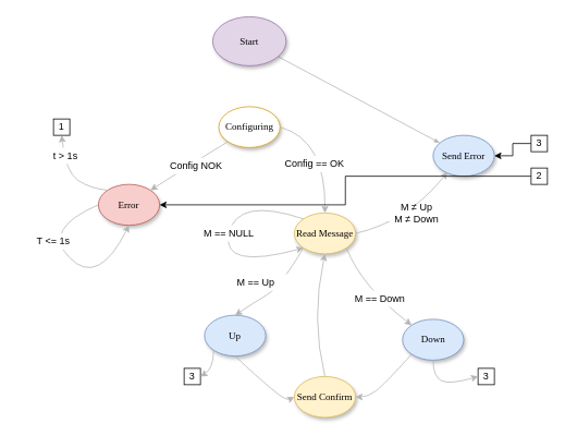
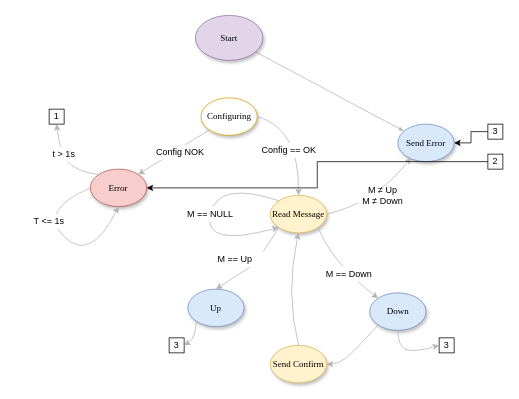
  <mxCell id="0" />
  <mxCell id="1" parent="0" />
  <mxCell id="2" style="edgeStyle=none;rounded=1;html=1;labelBackgroundColor=none;startArrow=none;startFill=0;startSize=5;endArrow=classicThin;endFill=1;endSize=5;jettySize=auto;orthogonalLoop=1;strokeColor=#B3B3B3;strokeWidth=1;fontFamily=Verdana;fontSize=12;" parent="1" source="3" target="12" edge="1"><mxGeometry relative="1" as="geometry" /></mxCell>
  <mxCell id="3" value="Start" style="ellipse;whiteSpace=wrap;html=1;rounded=0;shadow=1;comic=0;labelBackgroundColor=none;strokeWidth=1;fontFamily=Verdana;fontSize=12;align=center;fillColor=#e1d5e7;strokeColor=#9673a6;" parent="1" vertex="1"><mxGeometry x="260" y="20" width="90" height="60" as="geometry" /></mxCell>
  <mxCell id="4" value="&lt;span&gt;Configuring&lt;/span&gt;" style="ellipse;whiteSpace=wrap;html=1;rounded=0;shadow=1;comic=0;labelBackgroundColor=none;strokeWidth=1;fontFamily=Verdana;fontSize=12;align=center;fillColor=#ffffff;strokeColor=#d79b00;" parent="1" vertex="1"><mxGeometry x="267.5" y="130" width="75" height="50" as="geometry" /></mxCell>
  <mxCell id="5" value="&lt;span&gt;Down&lt;/span&gt;" style="ellipse;whiteSpace=wrap;html=1;rounded=0;shadow=1;comic=0;labelBackgroundColor=none;strokeWidth=1;fontFamily=Verdana;fontSize=12;align=center;fillColor=#dae8fc;strokeColor=#6c8ebf;" parent="1" vertex="1"><mxGeometry x="492.5" y="390" width="75" height="50" as="geometry" /></mxCell>
  <mxCell id="6" value="Read Message" style="ellipse;whiteSpace=wrap;html=1;rounded=0;shadow=1;comic=0;labelBackgroundColor=none;strokeWidth=1;fontFamily=Verdana;fontSize=12;align=center;fillColor=#fff2cc;strokeColor=#d6b656;" parent="1" vertex="1"><mxGeometry x="360" y="260" width="75" height="50" as="geometry" /></mxCell>
  <mxCell id="7" value="&lt;span&gt;Up&lt;/span&gt;" style="ellipse;whiteSpace=wrap;html=1;rounded=0;shadow=1;comic=0;labelBackgroundColor=none;strokeWidth=1;fontFamily=Verdana;fontSize=12;align=center;fillColor=#dae8fc;strokeColor=#6c8ebf;" parent="1" vertex="1"><mxGeometry x="250" y="385" width="75" height="50" as="geometry" /></mxCell>
  <mxCell id="8" value="Send Confirm" style="ellipse;whiteSpace=wrap;html=1;rounded=0;shadow=1;comic=0;labelBackgroundColor=none;strokeWidth=1;fontFamily=Verdana;fontSize=12;align=center;fillColor=#fff2cc;strokeColor=#d6b656;" parent="1" vertex="1"><mxGeometry x="360" y="460" width="75" height="50" as="geometry" /></mxCell>
  <mxCell id="9" value="Error" style="ellipse;whiteSpace=wrap;html=1;rounded=0;shadow=1;comic=0;labelBackgroundColor=none;strokeWidth=1;fontFamily=Verdana;fontSize=12;align=center;fillColor=#f8cecc;strokeColor=#b85450;" parent="1" vertex="1"><mxGeometry x="120" y="225" width="75" height="50" as="geometry" /></mxCell>
  <mxCell id="10" value="" style="curved=1;endArrow=classic;html=1;exitX=1;exitY=0.5;exitDx=0;exitDy=0;entryX=0.5;entryY=0;entryDx=0;entryDy=0;strokeColor=#B3B3B3;" edge="1" parent="1" source="4" target="6"><mxGeometry width="50" height="50" relative="1" as="geometry"><mxPoint x="372.5" y="155" as="sourcePoint" /><mxPoint x="422.5" y="105" as="targetPoint" /><Array as="points"><mxPoint x="398" y="170" /></Array></mxGeometry></mxCell>
  <mxCell id="11" value="Config == OK" style="text;html=1;strokeColor=none;fillColor=#ffffff;align=center;verticalAlign=middle;whiteSpace=wrap;rounded=0;" vertex="1" parent="1"><mxGeometry x="340" y="190" width="90" height="20" as="geometry" /></mxCell>
  <mxCell id="12" value="&lt;span&gt;Send Error&lt;/span&gt;" style="ellipse;whiteSpace=wrap;html=1;rounded=0;shadow=1;comic=0;labelBackgroundColor=none;strokeWidth=1;fontFamily=Verdana;fontSize=12;align=center;fillColor=#dae8fc;strokeColor=#6c8ebf;" vertex="1" parent="1"><mxGeometry x="530" y="165" width="75" height="50" as="geometry" /></mxCell>
  <mxCell id="13" value="" style="curved=1;endArrow=classic;html=1;strokeColor=#B3B3B3;exitX=1;exitY=0.5;exitDx=0;exitDy=0;" edge="1" parent="1" source="6"><mxGeometry width="50" height="50" relative="1" as="geometry"><mxPoint x="497.5" y="260" as="sourcePoint" /><mxPoint x="547.5" y="210" as="targetPoint" /><Array as="points"><mxPoint x="500" y="270" /></Array></mxGeometry></mxCell>
  <mxCell id="14" value="M&amp;nbsp;&lt;span style=&quot;text-align: left ; white-space: nowrap&quot;&gt;≠ Up&lt;br&gt;&lt;/span&gt;M&amp;nbsp;&lt;span style=&quot;text-align: left ; white-space: nowrap&quot;&gt;≠ Down&lt;/span&gt;" style="text;html=1;strokeColor=none;fillColor=#ffffff;align=center;verticalAlign=middle;whiteSpace=wrap;rounded=0;" vertex="1" parent="1"><mxGeometry x="465" y="250" width="90" height="20" as="geometry" /></mxCell>
  <mxCell id="15" value="" style="curved=1;endArrow=classic;html=1;strokeColor=#B3B3B3;exitX=0.5;exitY=0;exitDx=0;exitDy=0;entryX=0.5;entryY=1;entryDx=0;entryDy=0;" edge="1" parent="1" source="8" target="6"><mxGeometry width="50" height="50" relative="1" as="geometry"><mxPoint x="380" y="440" as="sourcePoint" /><mxPoint x="430" y="390" as="targetPoint" /><Array as="points"><mxPoint x="380" y="390" /></Array></mxGeometry></mxCell>
  <mxCell id="16" value="" style="curved=1;endArrow=classic;html=1;strokeColor=#B3B3B3;exitX=0;exitY=1;exitDx=0;exitDy=0;entryX=1;entryY=0.5;entryDx=0;entryDy=0;" edge="1" parent="1" source="5" target="8"><mxGeometry width="50" height="50" relative="1" as="geometry"><mxPoint x="450" y="540" as="sourcePoint" /><mxPoint x="500" y="490" as="targetPoint" /><Array as="points"><mxPoint x="470" y="470" /><mxPoint x="450" y="485" /></Array></mxGeometry></mxCell>
- <mxCell id="17" value="" style="curved=1;endArrow=classic;html=1;strokeColor=#B3B3B3;exitX=0.5;exitY=1;exitDx=0;exitDy=0;entryX=0;entryY=0.5;entryDx=0;entryDy=0;" edge="1" parent="1" source="7" target="8"><mxGeometry width="50" height="50" relative="1" as="geometry"><mxPoint x="310" y="510" as="sourcePoint" /><mxPoint x="360" y="460" as="targetPoint" /><Array as="points"><mxPoint x="314" y="460" /><mxPoint x="350" y="490" /></Array></mxGeometry></mxCell>
  <mxCell id="18" value="" style="curved=1;endArrow=classic;html=1;strokeColor=#B3B3B3;exitX=0;exitY=1;exitDx=0;exitDy=0;entryX=0.5;entryY=0;entryDx=0;entryDy=0;" edge="1" parent="1" source="6" target="7"><mxGeometry width="50" height="50" relative="1" as="geometry"><mxPoint x="292.5" y="370" as="sourcePoint" /><mxPoint x="342.5" y="320" as="targetPoint" /><Array as="points"><mxPoint x="343" y="350" /><mxPoint x="310" y="370" /></Array></mxGeometry></mxCell>
  <mxCell id="19" value="" style="curved=1;endArrow=classic;html=1;strokeColor=#B3B3B3;exitX=1;exitY=1;exitDx=0;exitDy=0;entryX=0;entryY=0;entryDx=0;entryDy=0;" edge="1" parent="1" source="6" target="5"><mxGeometry width="50" height="50" relative="1" as="geometry"><mxPoint x="442.5" y="400" as="sourcePoint" /><mxPoint x="492.5" y="350" as="targetPoint" /><Array as="points"><mxPoint x="442.5" y="350" /></Array></mxGeometry></mxCell>
  <mxCell id="20" value="M ==&lt;span style=&quot;text-align: left ; white-space: nowrap&quot;&gt;&amp;nbsp;Down&lt;/span&gt;" style="text;html=1;strokeColor=none;fillColor=#ffffff;align=center;verticalAlign=middle;whiteSpace=wrap;rounded=0;" vertex="1" parent="1"><mxGeometry x="420" y="355" width="90" height="20" as="geometry" /></mxCell>
  <mxCell id="21" value="M ==&lt;span style=&quot;text-align: left ; white-space: nowrap&quot;&gt;&amp;nbsp;Up&lt;/span&gt;" style="text;html=1;strokeColor=none;fillColor=#ffffff;align=center;verticalAlign=middle;whiteSpace=wrap;rounded=0;" vertex="1" parent="1"><mxGeometry x="267.5" y="335" width="90" height="20" as="geometry" /></mxCell>
  <mxCell id="22" value="" style="curved=1;endArrow=classic;html=1;strokeColor=#B3B3B3;exitX=0;exitY=0;exitDx=0;exitDy=0;entryX=0;entryY=1;entryDx=0;entryDy=0;" edge="1" parent="1" source="6" target="6"><mxGeometry width="50" height="50" relative="1" as="geometry"><mxPoint x="280" y="310" as="sourcePoint" /><mxPoint x="330" y="260" as="targetPoint" /><Array as="points"><mxPoint x="290" y="240" /><mxPoint x="270" y="330" /></Array></mxGeometry></mxCell>
  <mxCell id="23" value="M ==&lt;span style=&quot;text-align: left ; white-space: nowrap&quot;&gt;&amp;nbsp;NULL&lt;/span&gt;" style="text;html=1;strokeColor=none;fillColor=#ffffff;align=center;verticalAlign=middle;whiteSpace=wrap;rounded=0;" vertex="1" parent="1"><mxGeometry x="235" y="275" width="90" height="20" as="geometry" /></mxCell>
  <mxCell id="24" value="" style="curved=1;endArrow=classic;html=1;strokeColor=#B3B3B3;entryX=1;entryY=0;entryDx=0;entryDy=0;exitX=0;exitY=1;exitDx=0;exitDy=0;" edge="1" parent="1" source="4" target="9"><mxGeometry width="50" height="50" relative="1" as="geometry"><mxPoint x="210" y="230" as="sourcePoint" /><mxPoint x="260" y="180" as="targetPoint" /><Array as="points"><mxPoint x="250" y="190" /></Array></mxGeometry></mxCell>
  <mxCell id="25" value="Config NOK" style="text;html=1;strokeColor=none;fillColor=#ffffff;align=center;verticalAlign=middle;whiteSpace=wrap;rounded=0;" vertex="1" parent="1"><mxGeometry x="195" y="192.5" width="90" height="20" as="geometry" /></mxCell>
  <mxCell id="26" value="" style="curved=1;endArrow=classic;html=1;strokeColor=#B3B3B3;entryX=0.5;entryY=1;entryDx=0;entryDy=0;exitX=0;exitY=0.5;exitDx=0;exitDy=0;" edge="1" parent="1" source="9" target="9"><mxGeometry width="50" height="50" relative="1" as="geometry"><mxPoint x="80" y="360" as="sourcePoint" /><mxPoint x="130" y="310" as="targetPoint" /><Array as="points"><mxPoint x="50" y="280" /><mxPoint x="120" y="350" /></Array></mxGeometry></mxCell>
  <mxCell id="27" value="T &amp;lt;= 1s" style="text;html=1;strokeColor=none;fillColor=#ffffff;align=center;verticalAlign=middle;whiteSpace=wrap;rounded=0;" vertex="1" parent="1"><mxGeometry x="20" y="285" width="90" height="20" as="geometry" /></mxCell>
  <mxCell id="28" style="edgeStyle=orthogonalEdgeStyle;rounded=0;orthogonalLoop=1;jettySize=auto;html=1;strokeColor=#000000;" edge="1" parent="1" source="29" target="9"><mxGeometry relative="1" as="geometry" /></mxCell>
  <mxCell id="29" value="2" style="text;html=1;align=center;verticalAlign=middle;whiteSpace=wrap;rounded=0;fillColor=#ffffff;strokeColor=#000000;" vertex="1" parent="1"><mxGeometry x="650" y="205" width="20" height="20" as="geometry" /></mxCell>
  <mxCell id="30" style="edgeStyle=orthogonalEdgeStyle;rounded=0;orthogonalLoop=1;jettySize=auto;html=1;entryX=1;entryY=0.5;entryDx=0;entryDy=0;strokeColor=#000000;" edge="1" parent="1" source="31" target="12"><mxGeometry relative="1" as="geometry" /></mxCell>
  <mxCell id="31" value="3" style="text;html=1;align=center;verticalAlign=middle;whiteSpace=wrap;rounded=0;fillColor=#ffffff;strokeColor=#000000;" vertex="1" parent="1"><mxGeometry x="650" y="165" width="20" height="20" as="geometry" /></mxCell>
  <mxCell id="32" value="1" style="text;html=1;align=center;verticalAlign=middle;whiteSpace=wrap;rounded=0;fillColor=#ffffff;strokeColor=#000000;" vertex="1" parent="1"><mxGeometry x="65" y="145" width="20" height="20" as="geometry" /></mxCell>
  <mxCell id="33" value="" style="curved=1;endArrow=classic;html=1;strokeColor=#B3B3B3;exitX=0;exitY=0;exitDx=0;exitDy=0;entryX=0.5;entryY=1;entryDx=0;entryDy=0;" edge="1" parent="1" source="9" target="32"><mxGeometry width="50" height="50" relative="1" as="geometry"><mxPoint x="-5" y="242.5" as="sourcePoint" /><mxPoint x="45" y="192.5" as="targetPoint" /><Array as="points"><mxPoint x="110" y="230" /><mxPoint x="80" y="210" /></Array></mxGeometry></mxCell>
- <mxCell id="34" value="t &amp;gt; 1s" style="text;html=1;strokeColor=none;fillColor=#ffffff;align=center;verticalAlign=middle;whiteSpace=wrap;rounded=0;" vertex="1" parent="1"><mxGeometry x="35" y="180" width="90" height="20" as="geometry" /></mxCell>
+ <mxCell id="34" value="t &amp;gt; 1s" style="text;html=1;strokeColor=none;fillColor=#ffffff;align=center;verticalAlign=middle;whiteSpace=wrap;rounded=0;" vertex="1" parent="1"><mxGeometry x="40" y="195" width="90" height="20" as="geometry" /></mxCell>
  <mxCell id="35" value="3" style="text;html=1;align=center;verticalAlign=middle;whiteSpace=wrap;rounded=0;fillColor=#ffffff;strokeColor=#000000;" vertex="1" parent="1"><mxGeometry x="585" y="450" width="20" height="20" as="geometry" /></mxCell>
  <mxCell id="36" value="3" style="text;html=1;align=center;verticalAlign=middle;whiteSpace=wrap;rounded=0;fillColor=#ffffff;strokeColor=#000000;" vertex="1" parent="1"><mxGeometry x="225" y="450" width="20" height="20" as="geometry" /></mxCell>
  <mxCell id="37" value="" style="curved=1;endArrow=classic;html=1;strokeColor=#B3B3B3;exitX=0;exitY=1;exitDx=0;exitDy=0;entryX=1;entryY=0.5;entryDx=0;entryDy=0;" edge="1" parent="1" source="7" target="36"><mxGeometry width="50" height="50" relative="1" as="geometry"><mxPoint x="245" y="550" as="sourcePoint" /><mxPoint x="295" y="500" as="targetPoint" /><Array as="points"><mxPoint x="261" y="450" /></Array></mxGeometry></mxCell>
  <mxCell id="38" value="" style="curved=1;endArrow=classic;html=1;strokeColor=#B3B3B3;entryX=0;entryY=0.5;entryDx=0;entryDy=0;exitX=0.5;exitY=1;exitDx=0;exitDy=0;" edge="1" parent="1" source="5" target="35"><mxGeometry width="50" height="50" relative="1" as="geometry"><mxPoint x="467.5" y="560" as="sourcePoint" /><mxPoint x="517.5" y="510" as="targetPoint" /><Array as="points"><mxPoint x="530" y="460" /><mxPoint x="550" y="470" /></Array></mxGeometry></mxCell>
